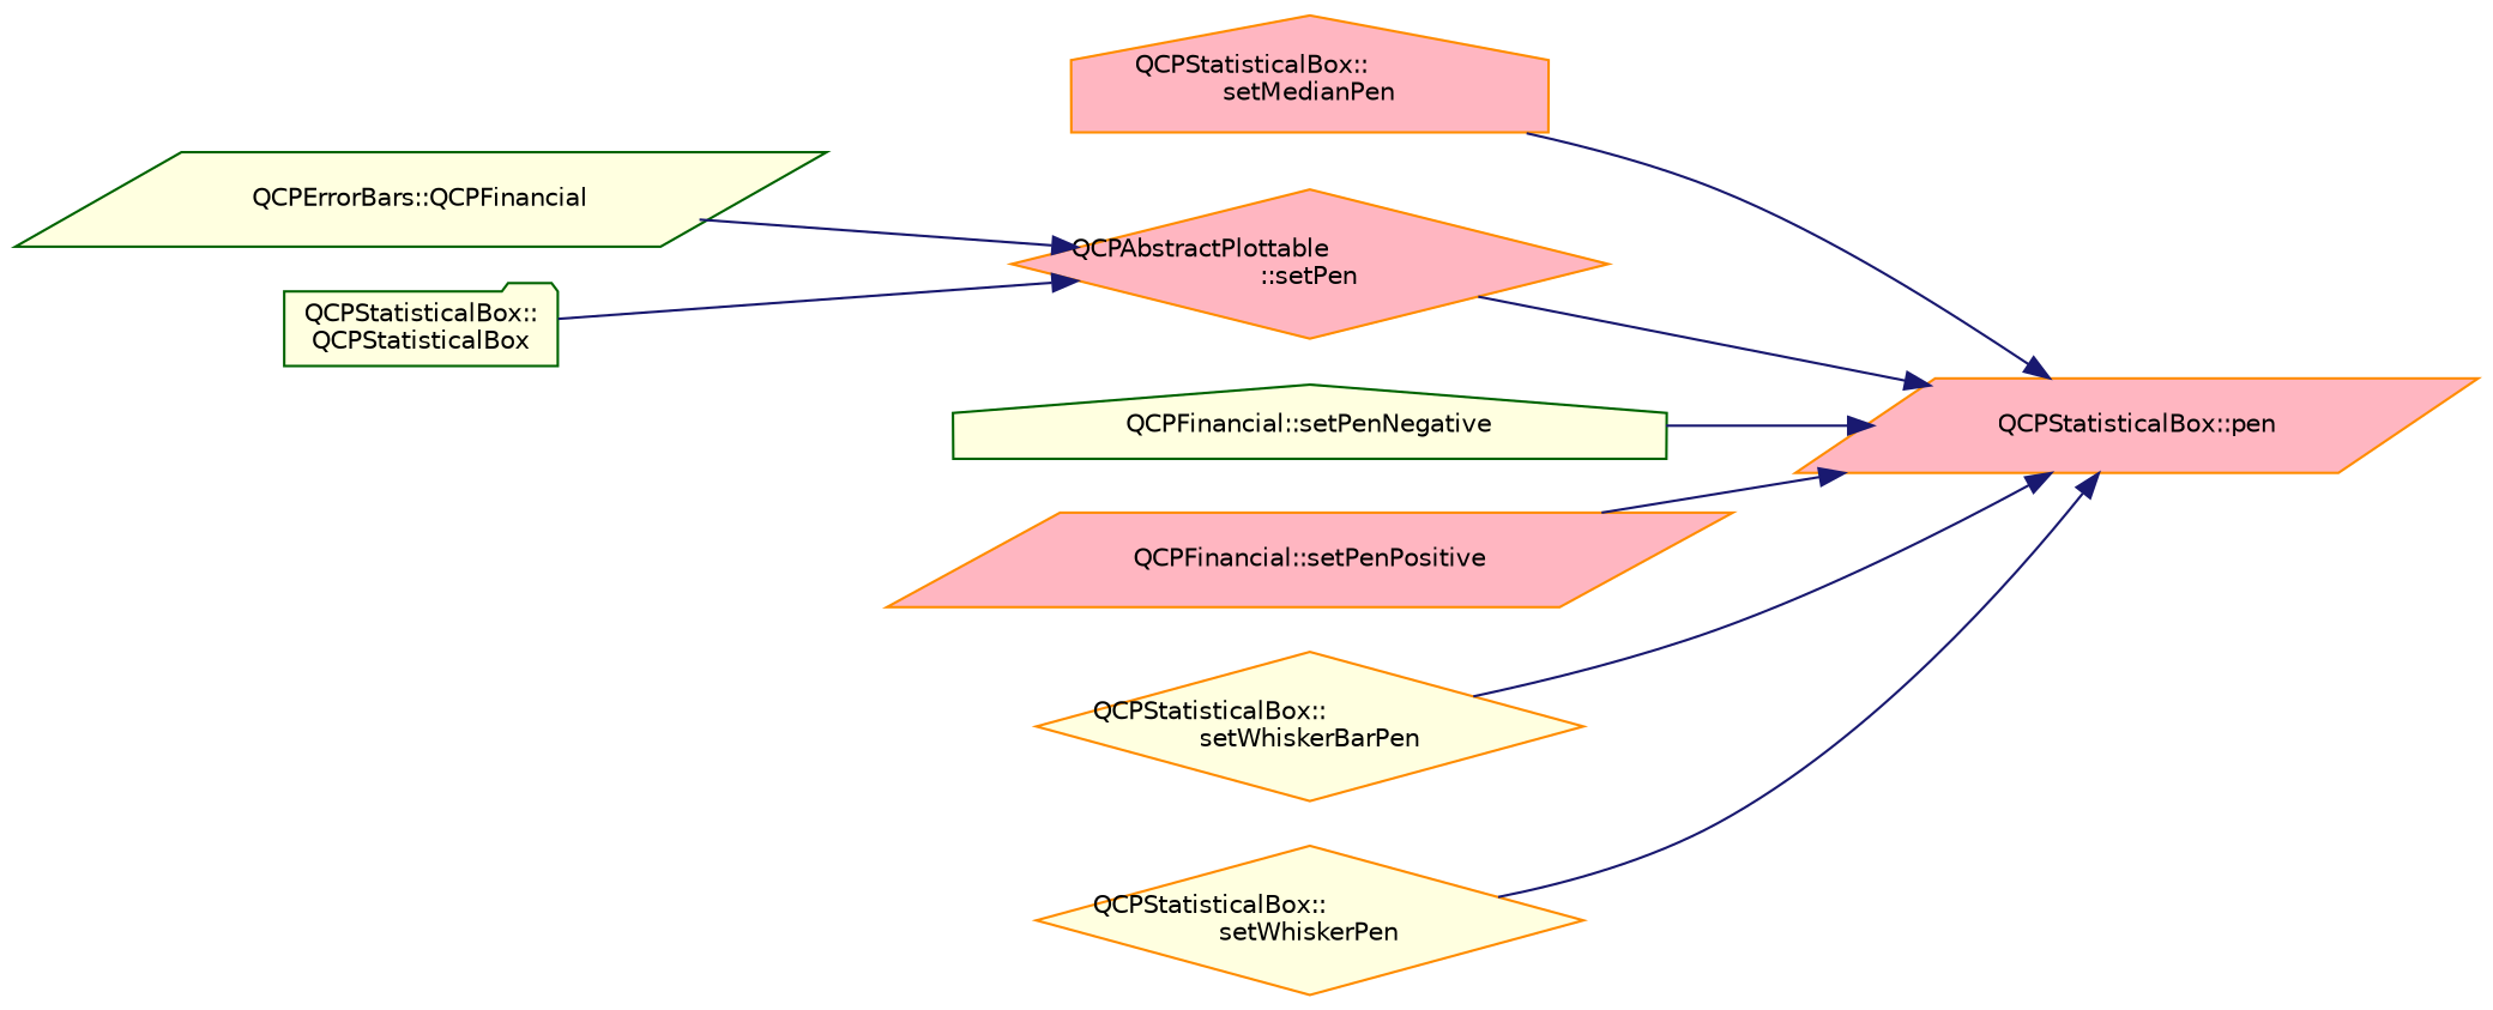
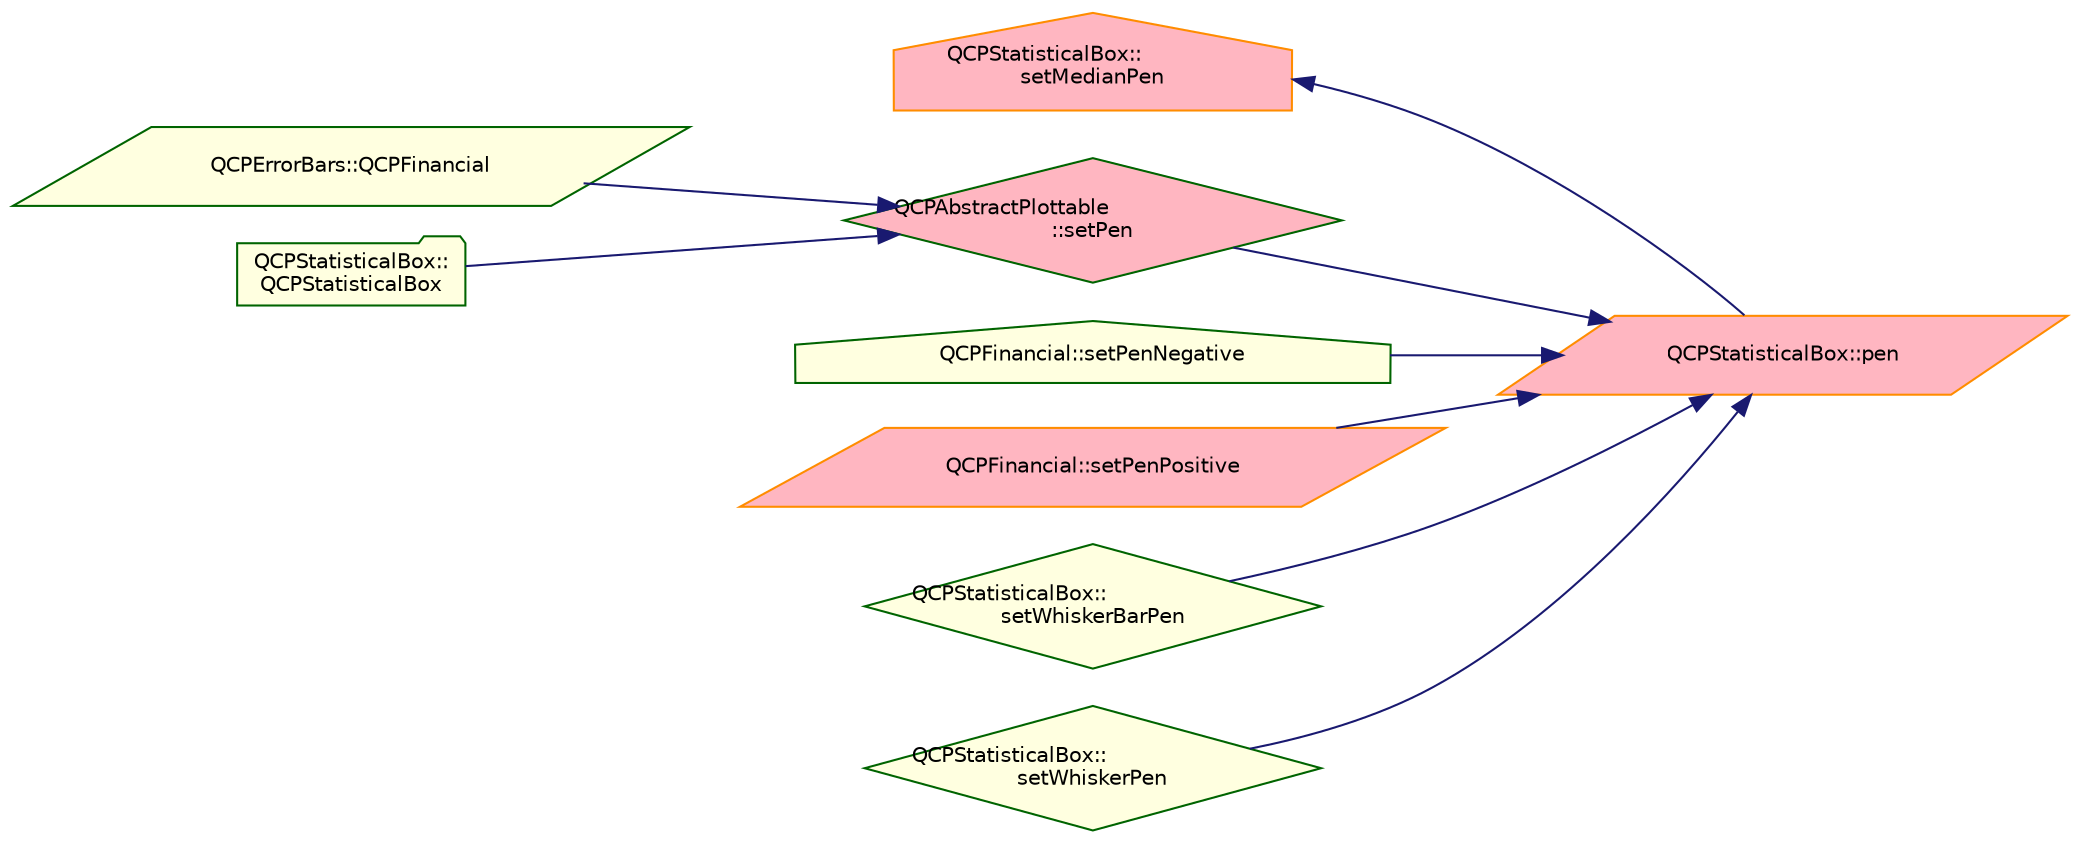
  digraph {
    rankdir=RL
    node [color=darkorange fillcolor=lightyellow fontname=Helvetica fontsize=10 shape=parallelogram style=filled]
    edge [color=midnightblue dir=back fontname=Helvetica fontsize=10 labelfontname=Helvetica labelfontsize=10 style=solid]
    n1 [fillcolor=lightpink fontcolor=black height=0.2 label="QCPStatisticalBox::pen" width=0.4]
    n2 [fillcolor=lightpink height=0.2 label="QCPStatisticalBox::\lsetMedianPen" shape=house width=0.4]
-   n3 [fillcolor=lightpink height=0.2 label="QCPAbstractPlottable\l::setPen" shape=diamond width=0.4]
+   n3 [color=darkgreen fillcolor=lightpink height=0.2 label="QCPAbstractPlottable\l::setPen" shape=diamond width=0.4]
    n4 [color=darkgreen height=0.2 label="QCPFinancial::setPenNegative" shape=house width=0.4]
    n5 [fillcolor=lightpink height=0.2 label="QCPFinancial::setPenPositive" width=0.4]
-   n6 [height=0.2 label="QCPStatisticalBox::\lsetWhiskerBarPen" shape=diamond width=0.4]
-   n7 [height=0.2 label="QCPStatisticalBox::\lsetWhiskerPen" shape=diamond width=0.4]
+   n6 [color=darkgreen height=0.2 label="QCPStatisticalBox::\lsetWhiskerBarPen" shape=diamond width=0.4]
+   n7 [color=darkgreen height=0.2 label="QCPStatisticalBox::\lsetWhiskerPen" shape=diamond width=0.4]
    n8 [color=darkgreen height=0.2 label="QCPErrorBars::QCPFinancial" width=0.4]
    n9 [color=darkgreen height=0.2 label="QCPStatisticalBox::\lQCPStatisticalBox" shape=folder width=0.4]
-   n1 -> n2
+   n2 -> n1
    n1 -> n3
    n1 -> n4
    n1 -> n5
    n1 -> n6
    n1 -> n7
    n3 -> n8
    n3 -> n9
  }
